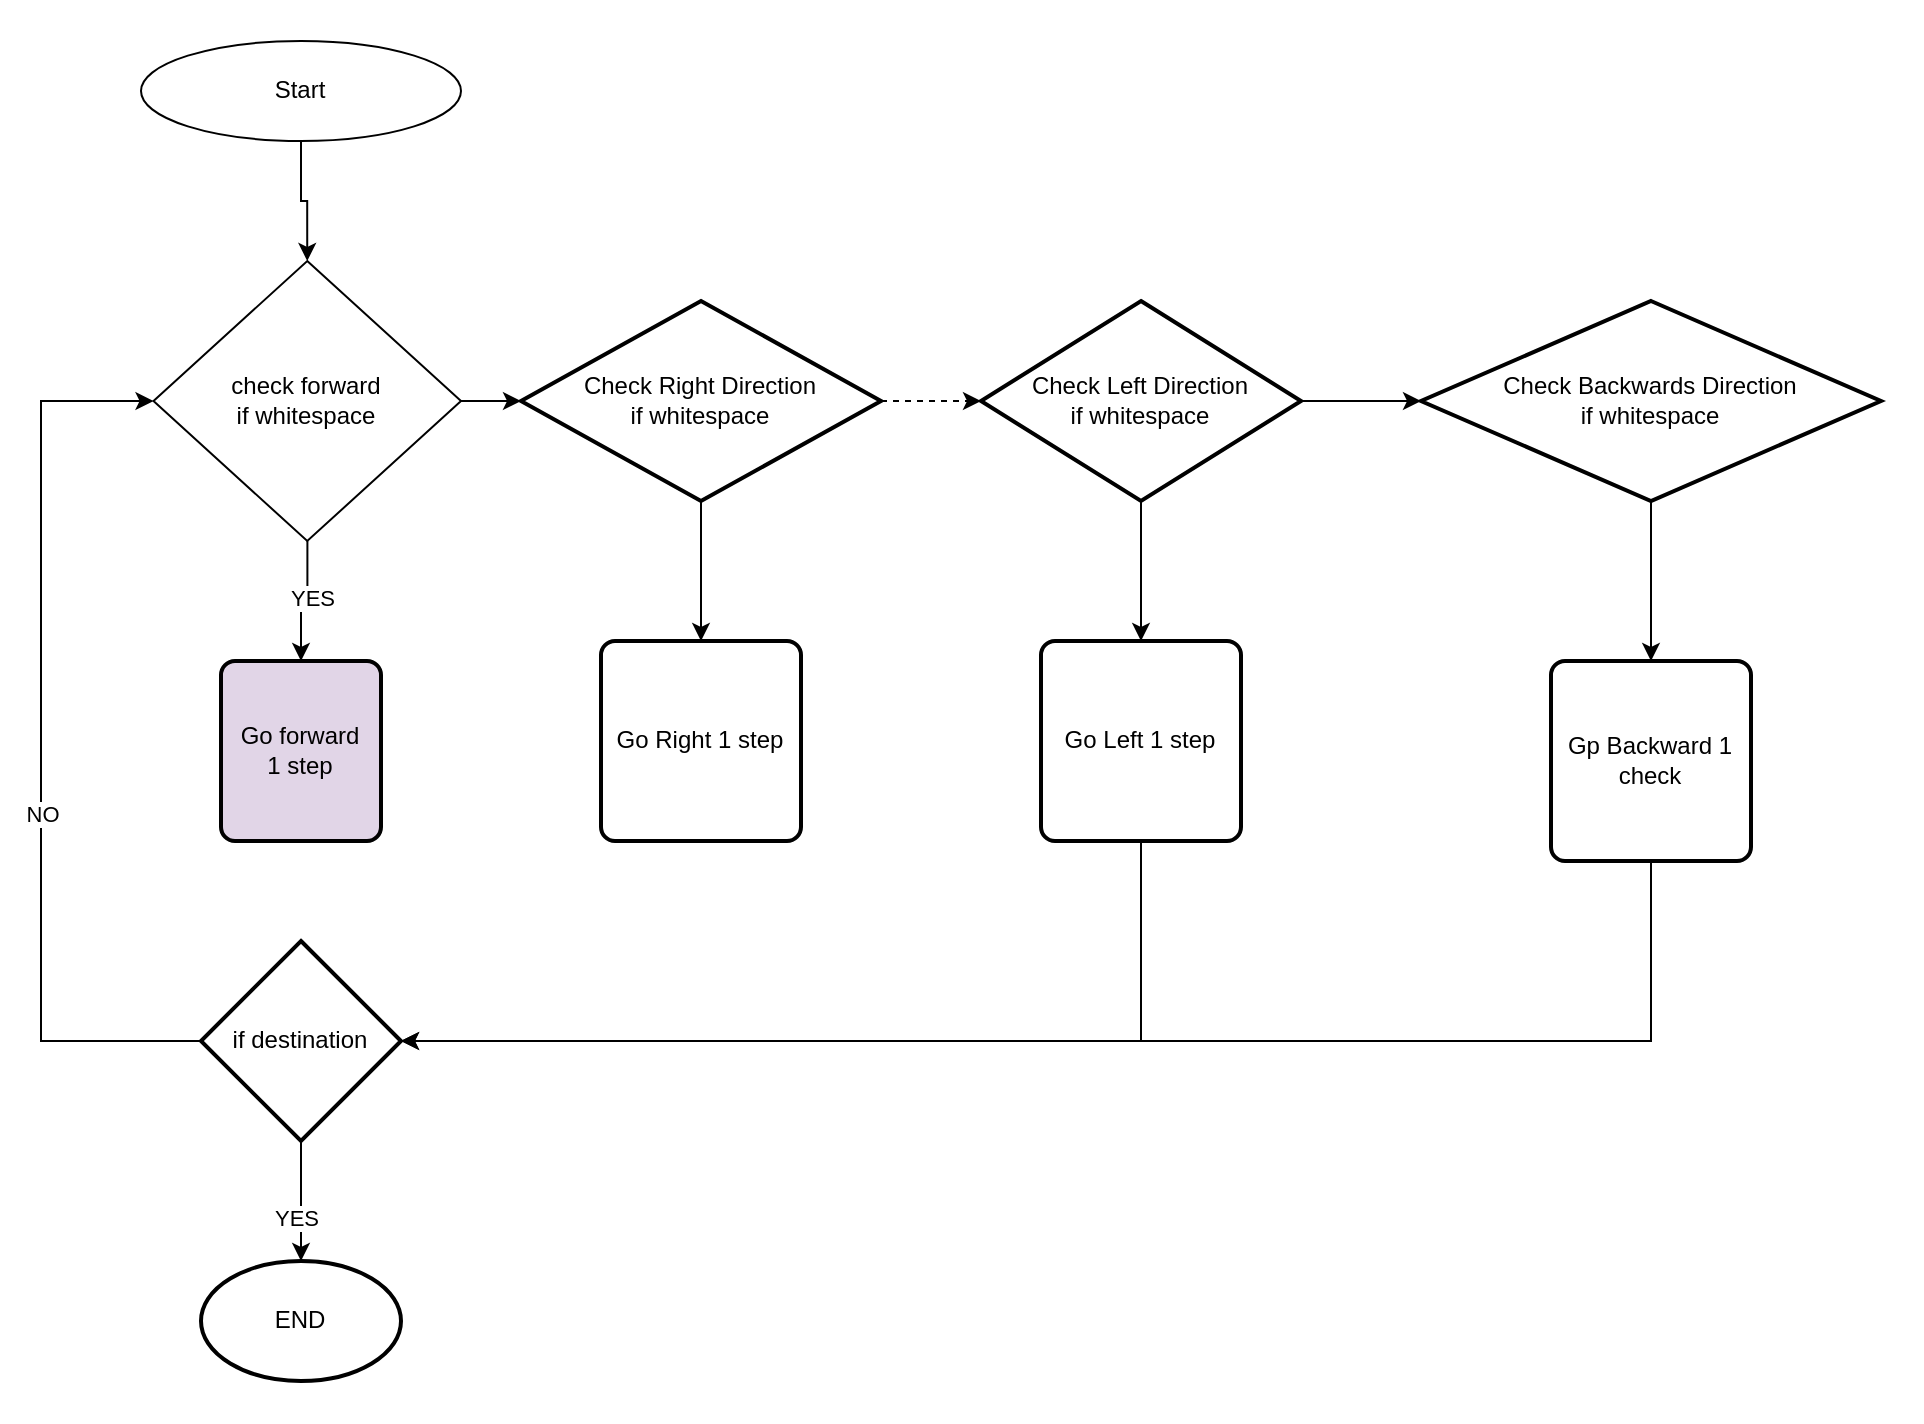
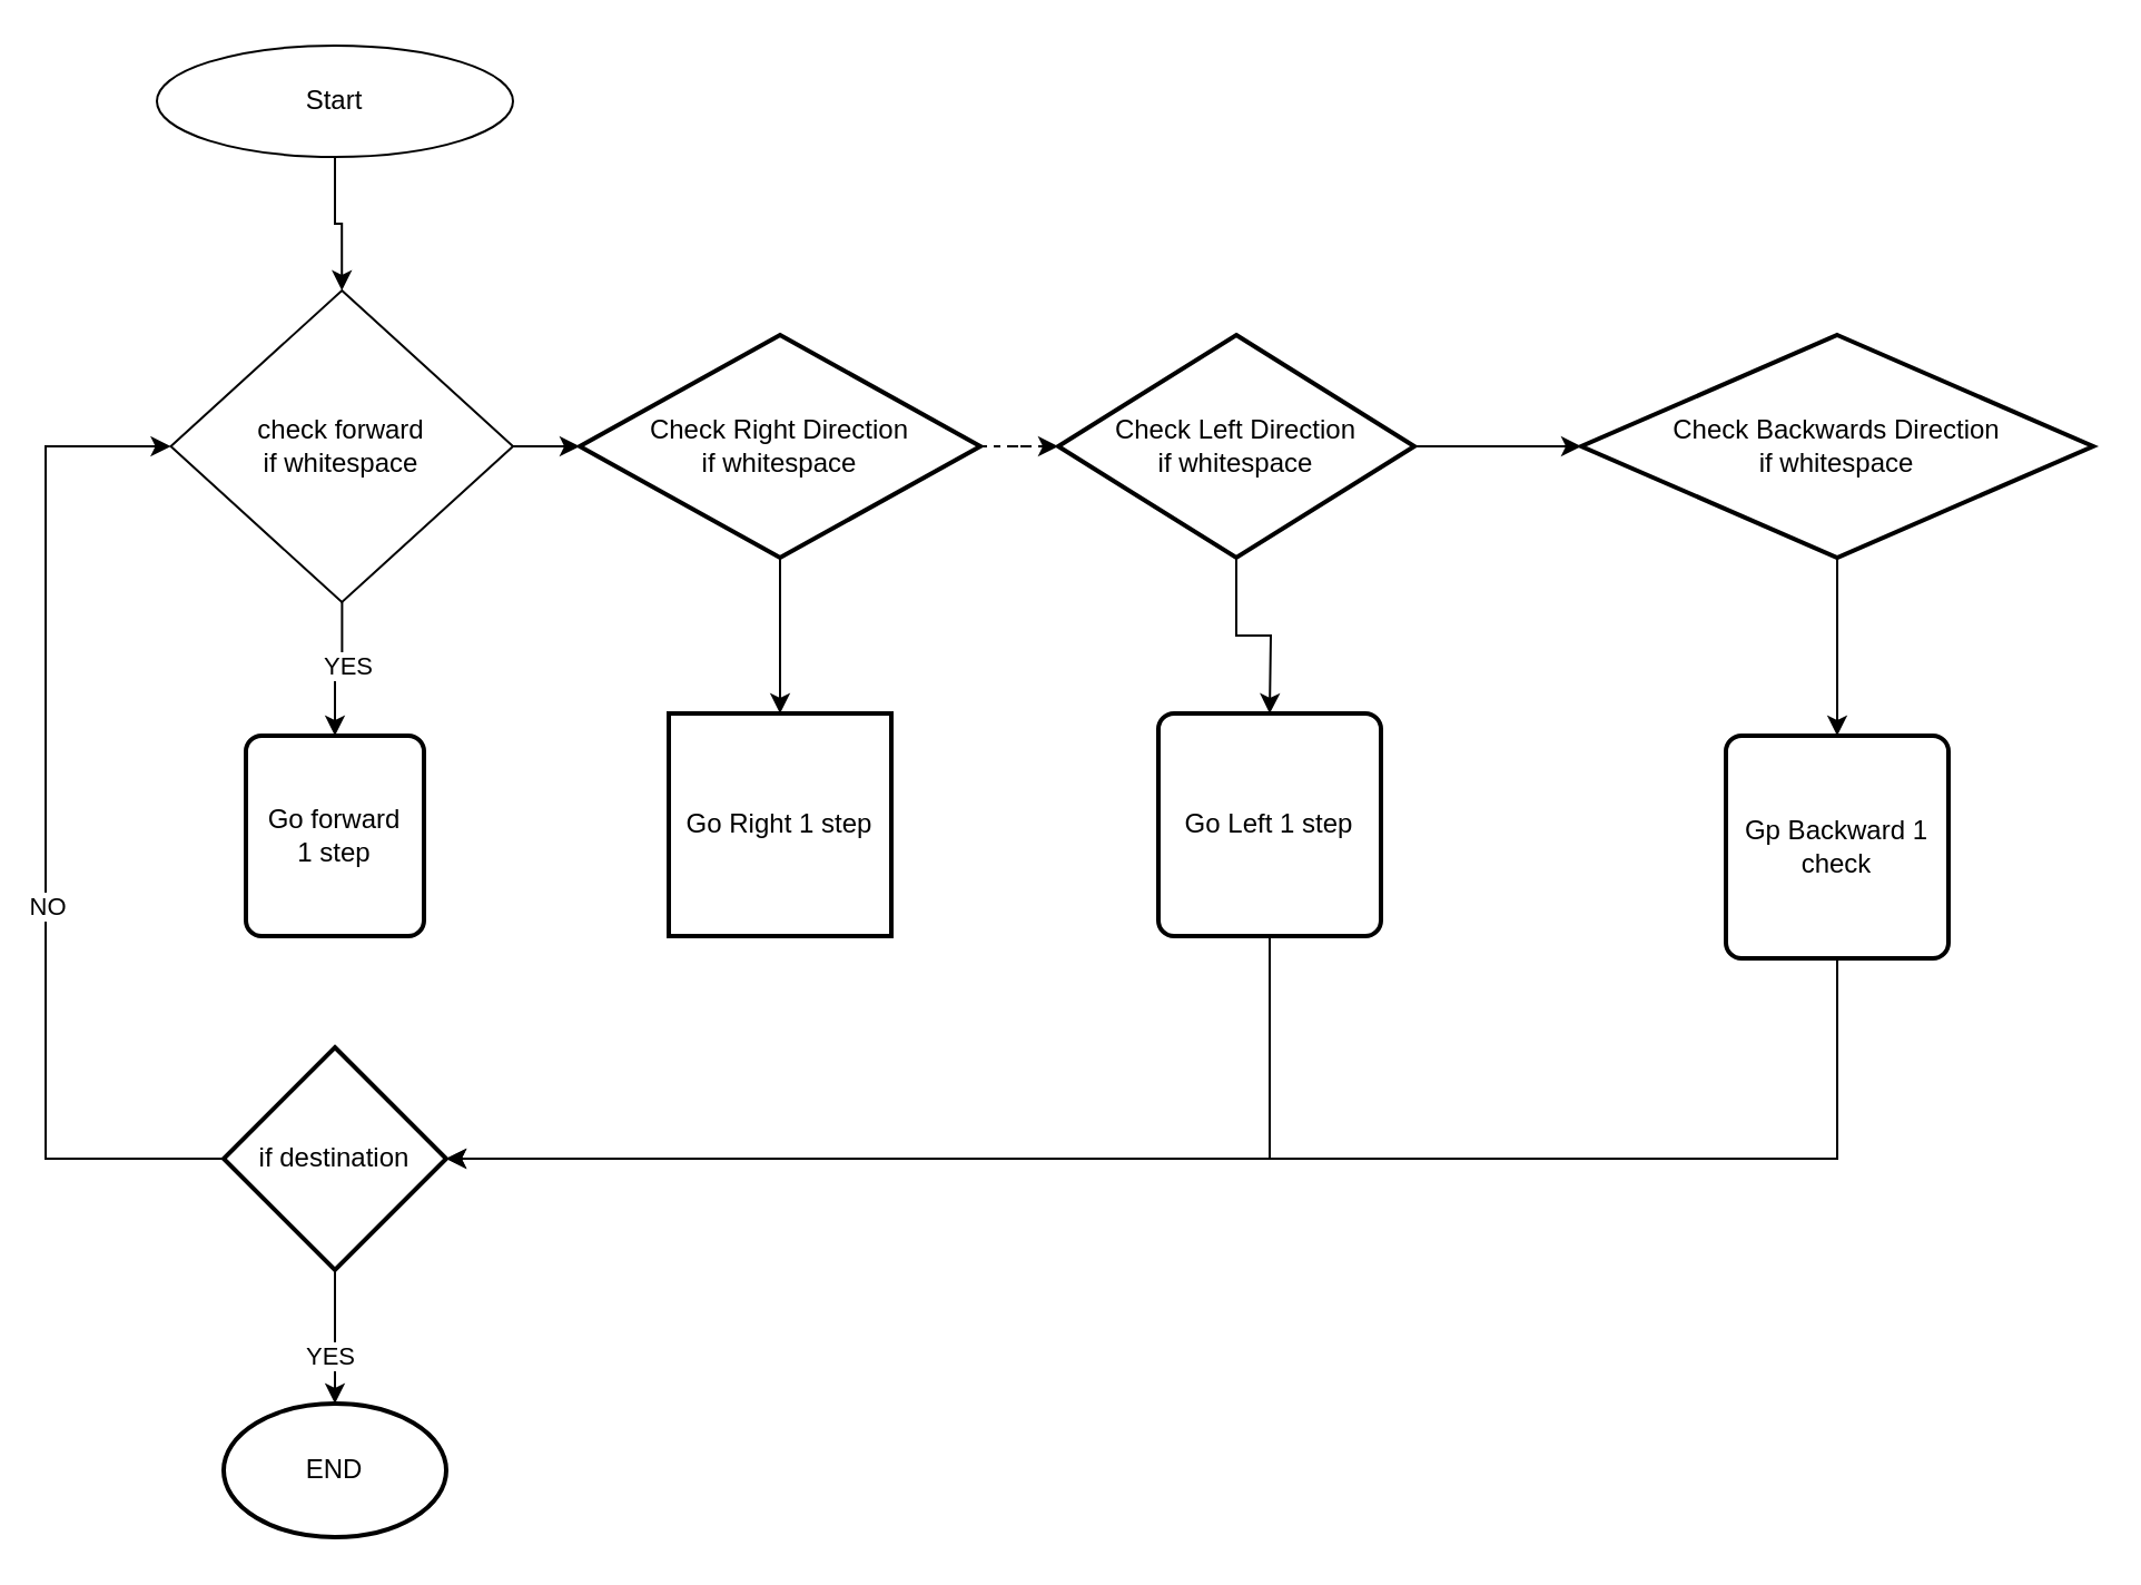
  <mxCell id="0" />
  <mxCell id="1" parent="0" />
  <mxCell id="2" value="" style="rounded=0;html=1;jettySize=auto;orthogonalLoop=1;fontSize=11;endArrow=block;endFill=0;endSize=8;strokeWidth=1;shadow=0;labelBackgroundColor=none;edgeStyle=orthogonalEdgeStyle;" parent="1" edge="1"><mxGeometry relative="1" as="geometry"><mxPoint x="210" y="100" as="sourcePoint" /></mxGeometry></mxCell>
  <mxCell id="3" value="Yes" style="rounded=0;html=1;jettySize=auto;orthogonalLoop=1;fontSize=11;endArrow=block;endFill=0;endSize=8;strokeWidth=1;shadow=0;labelBackgroundColor=none;edgeStyle=orthogonalEdgeStyle;" parent="1" edge="1"><mxGeometry y="20" relative="1" as="geometry"><mxPoint as="offset" /><mxPoint x="210" y="230" as="sourcePoint" /></mxGeometry></mxCell>
  <mxCell id="4" value="No" style="edgeStyle=orthogonalEdgeStyle;rounded=0;html=1;jettySize=auto;orthogonalLoop=1;fontSize=11;endArrow=block;endFill=0;endSize=8;strokeWidth=1;shadow=0;labelBackgroundColor=none;" parent="1" edge="1"><mxGeometry y="10" relative="1" as="geometry"><mxPoint as="offset" /><mxPoint x="260" y="190" as="sourcePoint" /></mxGeometry></mxCell>
  <mxCell id="5" value="No" style="rounded=0;html=1;jettySize=auto;orthogonalLoop=1;fontSize=11;endArrow=block;endFill=0;endSize=8;strokeWidth=1;shadow=0;labelBackgroundColor=none;edgeStyle=orthogonalEdgeStyle;" parent="1" edge="1"><mxGeometry x="0.333" y="20" relative="1" as="geometry"><mxPoint as="offset" /><mxPoint x="210" y="350" as="sourcePoint" /></mxGeometry></mxCell>
  <mxCell id="6" value="Yes" style="edgeStyle=orthogonalEdgeStyle;rounded=0;html=1;jettySize=auto;orthogonalLoop=1;fontSize=11;endArrow=block;endFill=0;endSize=8;strokeWidth=1;shadow=0;labelBackgroundColor=none;" parent="1" edge="1"><mxGeometry y="10" relative="1" as="geometry"><mxPoint as="offset" /><mxPoint x="260" y="310" as="sourcePoint" /></mxGeometry></mxCell>
  <mxCell id="7" style="edgeStyle=orthogonalEdgeStyle;rounded=0;orthogonalLoop=1;jettySize=auto;html=1;entryX=0.5;entryY=0;entryDx=0;entryDy=0;" edge="1" parent="1" source="8" target="12"><mxGeometry relative="1" as="geometry" /></mxCell>
  <mxCell id="8" value="Start" style="ellipse;whiteSpace=wrap;html=1;" vertex="1" parent="1"><mxGeometry x="70" y="20" width="160" height="50" as="geometry" /></mxCell>
  <mxCell id="9" style="edgeStyle=orthogonalEdgeStyle;rounded=0;orthogonalLoop=1;jettySize=auto;html=1;" edge="1" parent="1" source="12" target="13"><mxGeometry relative="1" as="geometry"><mxPoint x="260" y="170" as="targetPoint" /></mxGeometry></mxCell>
  <mxCell id="10" value="YES" style="edgeLabel;html=1;align=center;verticalAlign=middle;resizable=0;points=[];" vertex="1" connectable="0" parent="9"><mxGeometry x="-0.076" y="1" relative="1" as="geometry"><mxPoint x="1" as="offset" /></mxGeometry></mxCell>
  <mxCell id="11" style="edgeStyle=orthogonalEdgeStyle;rounded=0;orthogonalLoop=1;jettySize=auto;html=1;" edge="1" parent="1" source="12" target="22"><mxGeometry relative="1" as="geometry"><mxPoint x="310" y="200" as="targetPoint" /></mxGeometry></mxCell>
  <mxCell id="12" value="check forward&lt;div&gt;if whitespace&lt;/div&gt;" style="rhombus;whiteSpace=wrap;html=1;fillColor=default;" vertex="1" parent="1"><mxGeometry x="76.25" y="130" width="153.75" height="140" as="geometry" /></mxCell>
- <mxCell id="13" value="Go forward&lt;div&gt;1 step&lt;/div&gt;" style="rounded=1;whiteSpace=wrap;html=1;absoluteArcSize=1;arcSize=14;strokeWidth=2;fillColor=#e1d5e7;" vertex="1" parent="1"><mxGeometry x="110" y="330" width="80" height="90" as="geometry" /></mxCell>
+ <mxCell id="13" value="Go forward&lt;div&gt;1 step&lt;/div&gt;" style="rounded=1;whiteSpace=wrap;html=1;absoluteArcSize=1;arcSize=14;strokeWidth=2;" vertex="1" parent="1"><mxGeometry x="110" y="330" width="80" height="90" as="geometry" /></mxCell>
  <mxCell id="14" style="edgeStyle=orthogonalEdgeStyle;rounded=0;orthogonalLoop=1;jettySize=auto;html=1;" edge="1" parent="1" source="18" target="19"><mxGeometry relative="1" as="geometry"><mxPoint x="150" y="660" as="targetPoint" /></mxGeometry></mxCell>
  <mxCell id="15" value="YES" style="edgeLabel;html=1;align=center;verticalAlign=middle;resizable=0;points=[];" vertex="1" connectable="0" parent="14"><mxGeometry x="0.267" y="-3" relative="1" as="geometry"><mxPoint as="offset" /></mxGeometry></mxCell>
  <mxCell id="16" style="edgeStyle=orthogonalEdgeStyle;rounded=0;orthogonalLoop=1;jettySize=auto;html=1;entryX=0;entryY=0.5;entryDx=0;entryDy=0;" edge="1" parent="1" source="18" target="12"><mxGeometry relative="1" as="geometry"><Array as="points"><mxPoint x="20" y="520" /><mxPoint x="20" y="200" /></Array></mxGeometry></mxCell>
  <mxCell id="17" value="NO" style="edgeLabel;html=1;align=center;verticalAlign=middle;resizable=0;points=[];" vertex="1" connectable="0" parent="16"><mxGeometry x="-0.15" relative="1" as="geometry"><mxPoint as="offset" /></mxGeometry></mxCell>
  <mxCell id="18" value="if destination" style="strokeWidth=2;html=1;shape=mxgraph.flowchart.decision;whiteSpace=wrap;" vertex="1" parent="1"><mxGeometry x="100" y="470" width="100" height="100" as="geometry" /></mxCell>
  <mxCell id="19" value="END" style="strokeWidth=2;html=1;shape=mxgraph.flowchart.start_1;whiteSpace=wrap;" vertex="1" parent="1"><mxGeometry x="100" y="630" width="100" height="60" as="geometry" /></mxCell>
  <mxCell id="20" style="edgeStyle=orthogonalEdgeStyle;rounded=0;orthogonalLoop=1;jettySize=auto;html=1;" edge="1" parent="1" source="22" target="23"><mxGeometry relative="1" as="geometry"><mxPoint x="350" y="340" as="targetPoint" /></mxGeometry></mxCell>
  <mxCell id="21" style="edgeStyle=orthogonalEdgeStyle;rounded=0;orthogonalLoop=1;jettySize=auto;html=1;dashed=1;" edge="1" parent="1" source="22" target="25"><mxGeometry relative="1" as="geometry"><mxPoint x="500" y="200" as="targetPoint" /></mxGeometry></mxCell>
  <mxCell id="22" value="Check Right Direction&lt;div&gt;if whitespace&lt;/div&gt;" style="strokeWidth=2;html=1;shape=mxgraph.flowchart.decision;whiteSpace=wrap;" vertex="1" parent="1"><mxGeometry x="260" y="150" width="180" height="100" as="geometry" /></mxCell>
- <mxCell id="23" value="Go Right 1 step" style="rounded=1;whiteSpace=wrap;html=1;absoluteArcSize=1;arcSize=14;strokeWidth=2;" vertex="1" parent="1"><mxGeometry x="300" y="320" width="100" height="100" as="geometry" /></mxCell>
+ <mxCell id="23" value="Go Right 1 step" style="whiteSpace=wrap;html=1;absoluteArcSize=1;arcSize=14;strokeWidth=2;rounded=0;" vertex="1" parent="1"><mxGeometry x="300" y="320" width="100" height="100" as="geometry" /></mxCell>
  <mxCell id="24" style="edgeStyle=orthogonalEdgeStyle;rounded=0;orthogonalLoop=1;jettySize=auto;html=1;" edge="1" parent="1" source="25"><mxGeometry relative="1" as="geometry"><mxPoint x="570" y="320" as="targetPoint" /></mxGeometry></mxCell>
- <mxCell id="25" value="Check Left Direction&lt;div&gt;if whitespace&lt;/div&gt;" style="strokeWidth=2;html=1;shape=mxgraph.flowchart.decision;whiteSpace=wrap;" vertex="1" parent="1"><mxGeometry x="490" y="150" width="160" height="100" as="geometry" /></mxCell>
+ <mxCell id="25" value="Check Left Direction&lt;div&gt;if whitespace&lt;/div&gt;" style="strokeWidth=2;html=1;shape=mxgraph.flowchart.decision;whiteSpace=wrap;" vertex="1" parent="1"><mxGeometry x="475" y="150" width="160" height="100" as="geometry" /></mxCell>
  <mxCell id="26" style="edgeStyle=orthogonalEdgeStyle;rounded=0;orthogonalLoop=1;jettySize=auto;html=1;entryX=1;entryY=0.5;entryDx=0;entryDy=0;entryPerimeter=0;" edge="1" parent="1" source="27" target="18"><mxGeometry relative="1" as="geometry"><mxPoint x="350" y="520" as="targetPoint" /><Array as="points"><mxPoint x="570" y="520" /></Array></mxGeometry></mxCell>
  <mxCell id="27" value="Go Left 1 step" style="rounded=1;whiteSpace=wrap;html=1;absoluteArcSize=1;arcSize=14;strokeWidth=2;" vertex="1" parent="1"><mxGeometry x="520" y="320" width="100" height="100" as="geometry" /></mxCell>
  <mxCell id="28" style="edgeStyle=orthogonalEdgeStyle;rounded=0;orthogonalLoop=1;jettySize=auto;html=1;entryX=0.5;entryY=0;entryDx=0;entryDy=0;" edge="1" parent="1" source="29" target="31"><mxGeometry relative="1" as="geometry"><mxPoint x="825" y="340" as="targetPoint" /></mxGeometry></mxCell>
  <mxCell id="29" value="Check Backwards Direction&lt;div&gt;if whitespace&lt;/div&gt;" style="strokeWidth=2;html=1;shape=mxgraph.flowchart.decision;whiteSpace=wrap;" vertex="1" parent="1"><mxGeometry x="710" y="150" width="230" height="100" as="geometry" /></mxCell>
  <mxCell id="30" style="edgeStyle=orthogonalEdgeStyle;rounded=0;orthogonalLoop=1;jettySize=auto;html=1;entryX=0;entryY=0.5;entryDx=0;entryDy=0;entryPerimeter=0;" edge="1" parent="1" source="25" target="29"><mxGeometry relative="1" as="geometry" /></mxCell>
  <mxCell id="31" value="Gp Backward 1 check" style="rounded=1;whiteSpace=wrap;html=1;absoluteArcSize=1;arcSize=14;strokeWidth=2;" vertex="1" parent="1"><mxGeometry x="775" y="330" width="100" height="100" as="geometry" /></mxCell>
  <mxCell id="32" style="edgeStyle=orthogonalEdgeStyle;rounded=0;orthogonalLoop=1;jettySize=auto;html=1;entryX=1;entryY=0.5;entryDx=0;entryDy=0;entryPerimeter=0;" edge="1" parent="1" source="31" target="18"><mxGeometry relative="1" as="geometry"><Array as="points"><mxPoint x="825" y="520" /></Array></mxGeometry></mxCell>
